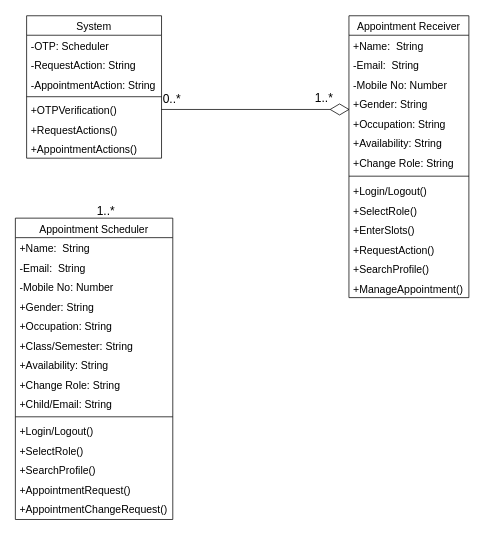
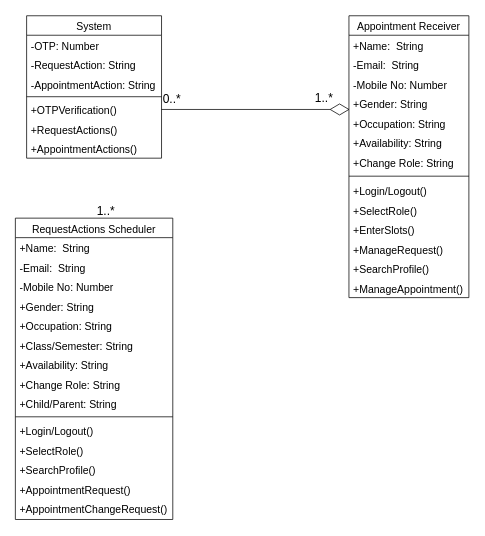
  <mxCell id="0" />
  <mxCell id="1" parent="0" />
  <mxCell id="2" value="System" style="swimlane;fontStyle=0;align=center;verticalAlign=top;childLayout=stackLayout;horizontal=1;startSize=26;horizontalStack=0;resizeParent=1;resizeLast=0;collapsible=1;marginBottom=0;rounded=0;shadow=0;strokeWidth=1;fillColor=none;fontSize=14;" parent="1" vertex="1"><mxGeometry x="35" y="20" width="180" height="190" as="geometry"><mxRectangle x="230" y="140" width="160" height="26" as="alternateBounds" /></mxGeometry></mxCell>
- <mxCell id="3" value="-OTP: Scheduler" style="text;align=left;verticalAlign=top;spacingLeft=4;spacingRight=4;overflow=hidden;rotatable=0;points=[[0,0.5],[1,0.5]];portConstraint=eastwest;fontSize=14;" parent="2" vertex="1"><mxGeometry y="26" width="180" height="26" as="geometry" /></mxCell>
+ <mxCell id="3" value="-OTP: Number" style="text;align=left;verticalAlign=top;spacingLeft=4;spacingRight=4;overflow=hidden;rotatable=0;points=[[0,0.5],[1,0.5]];portConstraint=eastwest;fontSize=14;" parent="2" vertex="1"><mxGeometry y="26" width="180" height="26" as="geometry" /></mxCell>
  <mxCell id="4" value="-RequestAction: String" style="text;align=left;verticalAlign=top;spacingLeft=4;spacingRight=4;overflow=hidden;rotatable=0;points=[[0,0.5],[1,0.5]];portConstraint=eastwest;rounded=0;shadow=0;html=0;fontSize=14;" parent="2" vertex="1"><mxGeometry y="52" width="180" height="26" as="geometry" /></mxCell>
  <mxCell id="5" value="-AppointmentAction: String" style="text;align=left;verticalAlign=top;spacingLeft=4;spacingRight=4;overflow=hidden;rotatable=0;points=[[0,0.5],[1,0.5]];portConstraint=eastwest;rounded=0;shadow=0;html=0;fontSize=14;" parent="2" vertex="1"><mxGeometry y="78" width="180" height="26" as="geometry" /></mxCell>
  <mxCell id="6" value="" style="line;html=1;strokeWidth=1;align=left;verticalAlign=middle;spacingTop=-1;spacingLeft=3;spacingRight=3;rotatable=0;labelPosition=right;points=[];portConstraint=eastwest;" parent="2" vertex="1"><mxGeometry y="104" width="180" height="8" as="geometry" /></mxCell>
  <mxCell id="7" value="+OTPVerification()" style="text;align=left;verticalAlign=top;spacingLeft=4;spacingRight=4;overflow=hidden;rotatable=0;points=[[0,0.5],[1,0.5]];portConstraint=eastwest;fontSize=14;" parent="2" vertex="1"><mxGeometry y="112" width="180" height="26" as="geometry" /></mxCell>
  <mxCell id="8" value="+RequestActions()" style="text;align=left;verticalAlign=top;spacingLeft=4;spacingRight=4;overflow=hidden;rotatable=0;points=[[0,0.5],[1,0.5]];portConstraint=eastwest;fontSize=14;" parent="2" vertex="1"><mxGeometry y="138" width="180" height="26" as="geometry" /></mxCell>
  <mxCell id="9" value="+AppointmentActions()" style="text;align=left;verticalAlign=top;spacingLeft=4;spacingRight=4;overflow=hidden;rotatable=0;points=[[0,0.5],[1,0.5]];portConstraint=eastwest;fontSize=14;" parent="2" vertex="1"><mxGeometry y="164" width="180" height="26" as="geometry" /></mxCell>
  <mxCell id="10" value="Appointment Receiver" style="swimlane;fontStyle=0;align=center;verticalAlign=top;childLayout=stackLayout;horizontal=1;startSize=26;horizontalStack=0;resizeParent=1;resizeLast=0;collapsible=1;marginBottom=0;rounded=0;shadow=0;strokeWidth=1;fontSize=14;" parent="1" vertex="1"><mxGeometry x="465" y="20" width="160" height="376" as="geometry"><mxRectangle x="550" y="140" width="160" height="26" as="alternateBounds" /></mxGeometry></mxCell>
  <mxCell id="11" value="+Name:  String" style="text;align=left;verticalAlign=top;spacingLeft=4;spacingRight=4;overflow=hidden;rotatable=0;points=[[0,0.5],[1,0.5]];portConstraint=eastwest;fontSize=14;" parent="10" vertex="1"><mxGeometry y="26" width="160" height="26" as="geometry" /></mxCell>
  <mxCell id="12" value="-Email:  String" style="text;align=left;verticalAlign=top;spacingLeft=4;spacingRight=4;overflow=hidden;rotatable=0;points=[[0,0.5],[1,0.5]];portConstraint=eastwest;rounded=0;shadow=0;html=0;fontSize=14;" parent="10" vertex="1"><mxGeometry y="52" width="160" height="26" as="geometry" /></mxCell>
  <mxCell id="13" value="-Mobile No: Number " style="text;align=left;verticalAlign=top;spacingLeft=4;spacingRight=4;overflow=hidden;rotatable=0;points=[[0,0.5],[1,0.5]];portConstraint=eastwest;rounded=0;shadow=0;html=0;fontSize=14;" parent="10" vertex="1"><mxGeometry y="78" width="160" height="26" as="geometry" /></mxCell>
  <mxCell id="14" value="+Gender: String" style="text;align=left;verticalAlign=top;spacingLeft=4;spacingRight=4;overflow=hidden;rotatable=0;points=[[0,0.5],[1,0.5]];portConstraint=eastwest;rounded=0;shadow=0;html=0;fontSize=14;" parent="10" vertex="1"><mxGeometry y="104" width="160" height="26" as="geometry" /></mxCell>
  <mxCell id="15" value="+Occupation: String" style="text;align=left;verticalAlign=top;spacingLeft=4;spacingRight=4;overflow=hidden;rotatable=0;points=[[0,0.5],[1,0.5]];portConstraint=eastwest;rounded=0;shadow=0;html=0;fontSize=14;" parent="10" vertex="1"><mxGeometry y="130" width="160" height="26" as="geometry" /></mxCell>
  <mxCell id="16" value="+Availability: String" style="text;align=left;verticalAlign=top;spacingLeft=4;spacingRight=4;overflow=hidden;rotatable=0;points=[[0,0.5],[1,0.5]];portConstraint=eastwest;rounded=0;shadow=0;html=0;fontSize=14;" parent="10" vertex="1"><mxGeometry y="156" width="160" height="26" as="geometry" /></mxCell>
  <mxCell id="17" value="+Change Role: String" style="text;align=left;verticalAlign=top;spacingLeft=4;spacingRight=4;overflow=hidden;rotatable=0;points=[[0,0.5],[1,0.5]];portConstraint=eastwest;rounded=0;shadow=0;html=0;fontSize=14;" parent="10" vertex="1"><mxGeometry y="182" width="160" height="26" as="geometry" /></mxCell>
  <mxCell id="18" value="" style="line;html=1;strokeWidth=1;align=left;verticalAlign=middle;spacingTop=-1;spacingLeft=3;spacingRight=3;rotatable=0;labelPosition=right;points=[];portConstraint=eastwest;" parent="10" vertex="1"><mxGeometry y="208" width="160" height="12" as="geometry" /></mxCell>
  <mxCell id="19" value="+Login/Logout()" style="text;align=left;verticalAlign=top;spacingLeft=4;spacingRight=4;overflow=hidden;rotatable=0;points=[[0,0.5],[1,0.5]];portConstraint=eastwest;fontSize=14;" vertex="1" parent="10"><mxGeometry y="220" width="160" height="26" as="geometry" /></mxCell>
  <mxCell id="20" value="+SelectRole()" style="text;align=left;verticalAlign=top;spacingLeft=4;spacingRight=4;overflow=hidden;rotatable=0;points=[[0,0.5],[1,0.5]];portConstraint=eastwest;fontSize=14;" vertex="1" parent="10"><mxGeometry y="246" width="160" height="26" as="geometry" /></mxCell>
  <mxCell id="21" value="+EnterSlots()" style="text;align=left;verticalAlign=top;spacingLeft=4;spacingRight=4;overflow=hidden;rotatable=0;points=[[0,0.5],[1,0.5]];portConstraint=eastwest;fontSize=14;" parent="10" vertex="1"><mxGeometry y="272" width="160" height="26" as="geometry" /></mxCell>
- <mxCell id="22" value="+RequestAction()" style="text;align=left;verticalAlign=top;spacingLeft=4;spacingRight=4;overflow=hidden;rotatable=0;points=[[0,0.5],[1,0.5]];portConstraint=eastwest;fontSize=14;" parent="10" vertex="1"><mxGeometry y="298" width="160" height="26" as="geometry" /></mxCell>
+ <mxCell id="22" value="+ManageRequest()" style="text;align=left;verticalAlign=top;spacingLeft=4;spacingRight=4;overflow=hidden;rotatable=0;points=[[0,0.5],[1,0.5]];portConstraint=eastwest;fontSize=14;" parent="10" vertex="1"><mxGeometry y="298" width="160" height="26" as="geometry" /></mxCell>
  <mxCell id="23" value="+SearchProfile()" style="text;align=left;verticalAlign=top;spacingLeft=4;spacingRight=4;overflow=hidden;rotatable=0;points=[[0,0.5],[1,0.5]];portConstraint=eastwest;fontSize=14;" vertex="1" parent="10"><mxGeometry y="324" width="160" height="26" as="geometry" /></mxCell>
  <mxCell id="24" value="+ManageAppointment()" style="text;align=left;verticalAlign=top;spacingLeft=4;spacingRight=4;overflow=hidden;rotatable=0;points=[[0,0.5],[1,0.5]];portConstraint=eastwest;fontSize=14;" parent="10" vertex="1"><mxGeometry y="350" width="160" height="26" as="geometry" /></mxCell>
- <mxCell id="25" value="Appointment Scheduler" style="swimlane;fontStyle=0;align=center;verticalAlign=top;childLayout=stackLayout;horizontal=1;startSize=26;horizontalStack=0;resizeParent=1;resizeLast=0;collapsible=1;marginBottom=0;rounded=0;shadow=0;strokeWidth=1;fontSize=14;" parent="1" vertex="1"><mxGeometry x="20" y="290" width="210" height="402" as="geometry"><mxRectangle x="550" y="140" width="160" height="26" as="alternateBounds" /></mxGeometry></mxCell>
+ <mxCell id="25" value="RequestActions Scheduler" style="swimlane;fontStyle=0;align=center;verticalAlign=top;childLayout=stackLayout;horizontal=1;startSize=26;horizontalStack=0;resizeParent=1;resizeLast=0;collapsible=1;marginBottom=0;rounded=0;shadow=0;strokeWidth=1;fontSize=14;" parent="1" vertex="1"><mxGeometry x="20" y="290" width="210" height="402" as="geometry"><mxRectangle x="550" y="140" width="160" height="26" as="alternateBounds" /></mxGeometry></mxCell>
  <mxCell id="26" value="+Name:  String" style="text;align=left;verticalAlign=top;spacingLeft=4;spacingRight=4;overflow=hidden;rotatable=0;points=[[0,0.5],[1,0.5]];portConstraint=eastwest;fontSize=14;" parent="25" vertex="1"><mxGeometry y="26" width="210" height="26" as="geometry" /></mxCell>
  <mxCell id="27" value="-Email:  String" style="text;align=left;verticalAlign=top;spacingLeft=4;spacingRight=4;overflow=hidden;rotatable=0;points=[[0,0.5],[1,0.5]];portConstraint=eastwest;rounded=0;shadow=0;html=0;fontSize=14;" parent="25" vertex="1"><mxGeometry y="52" width="210" height="26" as="geometry" /></mxCell>
  <mxCell id="28" value="-Mobile No: Number " style="text;align=left;verticalAlign=top;spacingLeft=4;spacingRight=4;overflow=hidden;rotatable=0;points=[[0,0.5],[1,0.5]];portConstraint=eastwest;rounded=0;shadow=0;html=0;fontSize=14;" parent="25" vertex="1"><mxGeometry y="78" width="210" height="26" as="geometry" /></mxCell>
  <mxCell id="29" value="+Gender: String" style="text;align=left;verticalAlign=top;spacingLeft=4;spacingRight=4;overflow=hidden;rotatable=0;points=[[0,0.5],[1,0.5]];portConstraint=eastwest;rounded=0;shadow=0;html=0;fontSize=14;" parent="25" vertex="1"><mxGeometry y="104" width="210" height="26" as="geometry" /></mxCell>
  <mxCell id="30" value="+Occupation: String" style="text;align=left;verticalAlign=top;spacingLeft=4;spacingRight=4;overflow=hidden;rotatable=0;points=[[0,0.5],[1,0.5]];portConstraint=eastwest;rounded=0;shadow=0;html=0;fontSize=14;" parent="25" vertex="1"><mxGeometry y="130" width="210" height="26" as="geometry" /></mxCell>
  <mxCell id="31" value="+Class/Semester: String" style="text;align=left;verticalAlign=top;spacingLeft=4;spacingRight=4;overflow=hidden;rotatable=0;points=[[0,0.5],[1,0.5]];portConstraint=eastwest;rounded=0;shadow=0;html=0;fontSize=14;" parent="25" vertex="1"><mxGeometry y="156" width="210" height="26" as="geometry" /></mxCell>
  <mxCell id="32" value="+Availability: String" style="text;align=left;verticalAlign=top;spacingLeft=4;spacingRight=4;overflow=hidden;rotatable=0;points=[[0,0.5],[1,0.5]];portConstraint=eastwest;rounded=0;shadow=0;html=0;fontSize=14;" parent="25" vertex="1"><mxGeometry y="182" width="210" height="26" as="geometry" /></mxCell>
  <mxCell id="33" value="+Change Role: String" style="text;align=left;verticalAlign=top;spacingLeft=4;spacingRight=4;overflow=hidden;rotatable=0;points=[[0,0.5],[1,0.5]];portConstraint=eastwest;rounded=0;shadow=0;html=0;fontSize=14;" parent="25" vertex="1"><mxGeometry y="208" width="210" height="26" as="geometry" /></mxCell>
- <mxCell id="34" value="+Child/Email: String" style="text;align=left;verticalAlign=top;spacingLeft=4;spacingRight=4;overflow=hidden;rotatable=0;points=[[0,0.5],[1,0.5]];portConstraint=eastwest;rounded=0;shadow=0;html=0;fontSize=14;" parent="25" vertex="1"><mxGeometry y="234" width="210" height="26" as="geometry" /></mxCell>
+ <mxCell id="34" value="+Child/Parent: String" style="text;align=left;verticalAlign=top;spacingLeft=4;spacingRight=4;overflow=hidden;rotatable=0;points=[[0,0.5],[1,0.5]];portConstraint=eastwest;rounded=0;shadow=0;html=0;fontSize=14;" parent="25" vertex="1"><mxGeometry y="234" width="210" height="26" as="geometry" /></mxCell>
  <mxCell id="35" value="" style="line;html=1;strokeWidth=1;align=left;verticalAlign=middle;spacingTop=-1;spacingLeft=3;spacingRight=3;rotatable=0;labelPosition=right;points=[];portConstraint=eastwest;" parent="25" vertex="1"><mxGeometry y="260" width="210" height="10" as="geometry" /></mxCell>
  <mxCell id="36" value="+Login/Logout()" style="text;align=left;verticalAlign=top;spacingLeft=4;spacingRight=4;overflow=hidden;rotatable=0;points=[[0,0.5],[1,0.5]];portConstraint=eastwest;fontSize=14;" vertex="1" parent="25"><mxGeometry y="270" width="210" height="26" as="geometry" /></mxCell>
  <mxCell id="37" value="+SelectRole()" style="text;align=left;verticalAlign=top;spacingLeft=4;spacingRight=4;overflow=hidden;rotatable=0;points=[[0,0.5],[1,0.5]];portConstraint=eastwest;fontSize=14;" vertex="1" parent="25"><mxGeometry y="296" width="210" height="26" as="geometry" /></mxCell>
  <mxCell id="38" value="+SearchProfile()" style="text;align=left;verticalAlign=top;spacingLeft=4;spacingRight=4;overflow=hidden;rotatable=0;points=[[0,0.5],[1,0.5]];portConstraint=eastwest;fontSize=14;" parent="25" vertex="1"><mxGeometry y="322" width="210" height="26" as="geometry" /></mxCell>
  <mxCell id="39" value="+AppointmentRequest()" style="text;align=left;verticalAlign=top;spacingLeft=4;spacingRight=4;overflow=hidden;rotatable=0;points=[[0,0.5],[1,0.5]];portConstraint=eastwest;fontSize=14;" parent="25" vertex="1"><mxGeometry y="348" width="210" height="26" as="geometry" /></mxCell>
  <mxCell id="40" value="+AppointmentChangeRequest()" style="text;align=left;verticalAlign=top;spacingLeft=4;spacingRight=4;overflow=hidden;rotatable=0;points=[[0,0.5],[1,0.5]];portConstraint=eastwest;fontSize=14;" parent="25" vertex="1"><mxGeometry y="374" width="210" height="28" as="geometry" /></mxCell>
  <mxCell id="41" value="1..*" style="resizable=0;align=right;verticalAlign=bottom;labelBackgroundColor=none;fontSize=16;" parent="1" connectable="0" vertex="1"><mxGeometry x="155" y="290" as="geometry"><mxPoint x="-1" as="offset" /></mxGeometry></mxCell>
  <mxCell id="42" value="" style="endArrow=diamondThin;endFill=0;endSize=24;html=1;rounded=0;fontSize=16;exitX=1;exitY=0.5;exitDx=0;exitDy=0;entryX=0.006;entryY=0.808;entryDx=0;entryDy=0;entryPerimeter=0;" parent="1" source="7" edge="1" target="14"><mxGeometry width="160" relative="1" as="geometry"><mxPoint x="215" y="88.5" as="sourcePoint" /><mxPoint x="464" y="85" as="targetPoint" /></mxGeometry></mxCell>
  <mxCell id="43" value="0..*" style="resizable=0;align=left;verticalAlign=bottom;labelBackgroundColor=none;fontSize=16;fillColor=#ffe6cc;" parent="1" connectable="0" vertex="1"><mxGeometry x="215" y="70" as="geometry"><mxPoint y="71" as="offset" /></mxGeometry></mxCell>
  <mxCell id="44" value="1..*" style="resizable=0;align=right;verticalAlign=bottom;labelBackgroundColor=none;fontSize=16;" parent="1" connectable="0" vertex="1"><mxGeometry x="445" y="140" as="geometry" /></mxCell>
